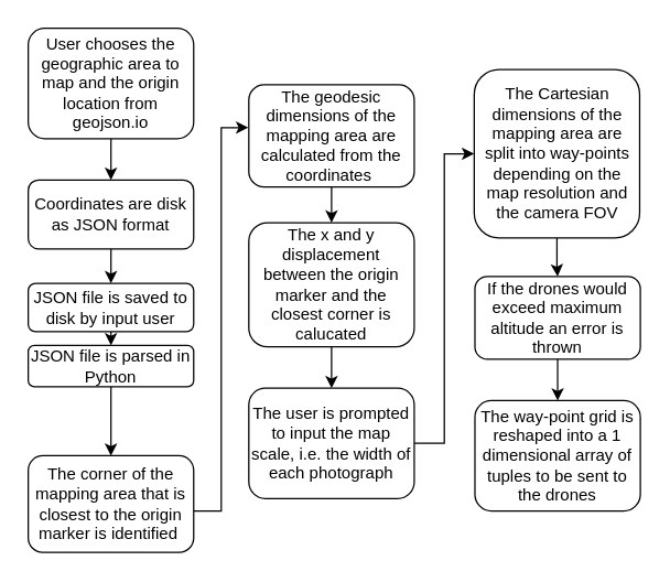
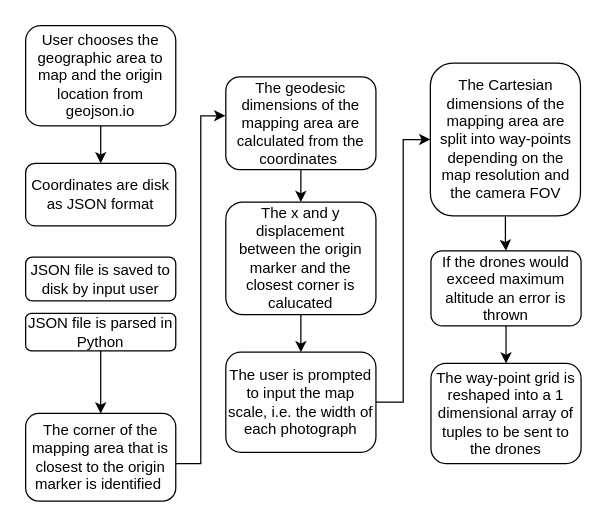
  <mxCell id="0" />
  <mxCell id="1" parent="0" />
  <mxCell id="2" style="edgeStyle=orthogonalEdgeStyle;rounded=0;orthogonalLoop=1;jettySize=auto;html=1;exitX=0.5;exitY=1;exitDx=0;exitDy=0;entryX=0.5;entryY=0;entryDx=0;entryDy=0;" parent="1" source="3" target="5" edge="1"><mxGeometry relative="1" as="geometry" /></mxCell>
  <mxCell id="3" value="User chooses the geographic area to map and the origin location from geojson.io" style="rounded=1;whiteSpace=wrap;html=1;fontSize=12;glass=0;strokeWidth=1;shadow=0;" parent="1" vertex="1"><mxGeometry x="20" y="20" width="120" height="80" as="geometry" /></mxCell>
- <mxCell id="4" value="" style="edgeStyle=orthogonalEdgeStyle;rounded=0;orthogonalLoop=1;jettySize=auto;html=1;" parent="1" source="5" target="7" edge="1"><mxGeometry relative="1" as="geometry" /></mxCell>
  <mxCell id="5" value="Coordinates are disk as JSON format" style="rounded=1;whiteSpace=wrap;html=1;fontSize=12;glass=0;strokeWidth=1;shadow=0;" parent="1" vertex="1"><mxGeometry x="20" y="130" width="120" height="50" as="geometry" /></mxCell>
- <mxCell id="6" style="edgeStyle=orthogonalEdgeStyle;rounded=0;orthogonalLoop=1;jettySize=auto;html=1;exitX=0.5;exitY=1;exitDx=0;exitDy=0;entryX=0.5;entryY=0;entryDx=0;entryDy=0;" parent="1" source="7" target="9" edge="1"><mxGeometry relative="1" as="geometry" /></mxCell>
  <mxCell id="7" value="JSON file is saved to disk by input user" style="rounded=1;whiteSpace=wrap;html=1;fontSize=12;glass=0;strokeWidth=1;shadow=0;" parent="1" vertex="1"><mxGeometry x="20" y="205" width="120" height="35" as="geometry" /></mxCell>
  <mxCell id="8" style="edgeStyle=orthogonalEdgeStyle;rounded=0;orthogonalLoop=1;jettySize=auto;html=1;exitX=0.5;exitY=1;exitDx=0;exitDy=0;entryX=0.5;entryY=0;entryDx=0;entryDy=0;" parent="1" source="9" target="10" edge="1"><mxGeometry relative="1" as="geometry" /></mxCell>
  <mxCell id="9" value="JSON file is parsed in Python" style="rounded=1;whiteSpace=wrap;html=1;fontSize=12;glass=0;strokeWidth=1;shadow=0;" parent="1" vertex="1"><mxGeometry x="20" y="250" width="120" height="30" as="geometry" /></mxCell>
  <mxCell id="10" value="The corner of the mapping area that is closest to the origin marker is identified&amp;nbsp;" style="rounded=1;whiteSpace=wrap;html=1;fontSize=12;glass=0;strokeWidth=1;shadow=0;" parent="1" vertex="1"><mxGeometry x="20" y="330" width="120" height="70" as="geometry" /></mxCell>
  <mxCell id="11" style="edgeStyle=orthogonalEdgeStyle;rounded=0;orthogonalLoop=1;jettySize=auto;html=1;entryX=-0.003;entryY=0.419;entryDx=0;entryDy=0;entryPerimeter=0;" parent="1" target="13" edge="1"><mxGeometry relative="1" as="geometry"><mxPoint x="140" y="370" as="sourcePoint" /><Array as="points"><mxPoint x="160" y="370" /><mxPoint x="160" y="92" /></Array></mxGeometry></mxCell>
  <mxCell id="12" style="edgeStyle=orthogonalEdgeStyle;rounded=0;orthogonalLoop=1;jettySize=auto;html=1;exitX=0.5;exitY=1;exitDx=0;exitDy=0;entryX=0.5;entryY=0;entryDx=0;entryDy=0;" parent="1" source="13" target="15" edge="1"><mxGeometry relative="1" as="geometry" /></mxCell>
  <mxCell id="13" value="The geodesic dimensions of the mapping area are calculated from the coordinates&amp;nbsp;" style="rounded=1;whiteSpace=wrap;html=1;fontSize=12;glass=0;strokeWidth=1;shadow=0;" parent="1" vertex="1"><mxGeometry x="180" y="61" width="120" height="74" as="geometry" /></mxCell>
  <mxCell id="14" style="edgeStyle=orthogonalEdgeStyle;rounded=0;orthogonalLoop=1;jettySize=auto;html=1;exitX=0.5;exitY=1;exitDx=0;exitDy=0;entryX=0.5;entryY=0;entryDx=0;entryDy=0;" parent="1" source="15" edge="1"><mxGeometry relative="1" as="geometry"><mxPoint x="240" y="281" as="targetPoint" /></mxGeometry></mxCell>
  <mxCell id="15" value="The x and y displacement between the origin marker and the closest corner is calucated" style="rounded=1;whiteSpace=wrap;html=1;fontSize=12;glass=0;strokeWidth=1;shadow=0;" parent="1" vertex="1"><mxGeometry x="180" y="161" width="120" height="90" as="geometry" /></mxCell>
  <mxCell id="16" style="edgeStyle=orthogonalEdgeStyle;rounded=0;orthogonalLoop=1;jettySize=auto;html=1;exitX=1;exitY=0.5;exitDx=0;exitDy=0;entryX=0;entryY=0.5;entryDx=0;entryDy=0;" parent="1" source="17" target="19" edge="1"><mxGeometry relative="1" as="geometry" /></mxCell>
  <mxCell id="17" value="The user is prompted to input the map scale, i.e. the width of each photograph" style="rounded=1;whiteSpace=wrap;html=1;fontSize=12;glass=0;strokeWidth=1;shadow=0;" parent="1" vertex="1"><mxGeometry x="180" y="281" width="120" height="80" as="geometry" /></mxCell>
  <mxCell id="18" value="" style="edgeStyle=orthogonalEdgeStyle;rounded=0;orthogonalLoop=1;jettySize=auto;html=1;" parent="1" source="19" target="21" edge="1"><mxGeometry relative="1" as="geometry" /></mxCell>
  <mxCell id="19" value="The Cartesian dimensions of the mapping area are split into way-points depending on the map resolution and the camera FOV" style="rounded=1;whiteSpace=wrap;html=1;fontSize=12;glass=0;strokeWidth=1;shadow=0;" parent="1" vertex="1"><mxGeometry x="343.5" y="50" width="120" height="122" as="geometry" /></mxCell>
  <mxCell id="20" value="" style="edgeStyle=orthogonalEdgeStyle;rounded=0;orthogonalLoop=1;jettySize=auto;html=1;" parent="1" source="21" edge="1"><mxGeometry relative="1" as="geometry"><mxPoint x="404" y="290" as="targetPoint" /></mxGeometry></mxCell>
  <mxCell id="21" value="If the drones would exceed maximum altitude an error is thrown" style="rounded=1;whiteSpace=wrap;html=1;fontSize=12;glass=0;strokeWidth=1;shadow=0;" parent="1" vertex="1"><mxGeometry x="344" y="200" width="120" height="60" as="geometry" /></mxCell>
  <mxCell id="22" value="The way-point grid is reshaped into a 1 dimensional array of tuples to be sent to the drones" style="rounded=1;whiteSpace=wrap;html=1;fontSize=12;glass=0;strokeWidth=1;shadow=0;" parent="1" vertex="1"><mxGeometry x="344" y="290" width="120" height="80" as="geometry" /></mxCell>
